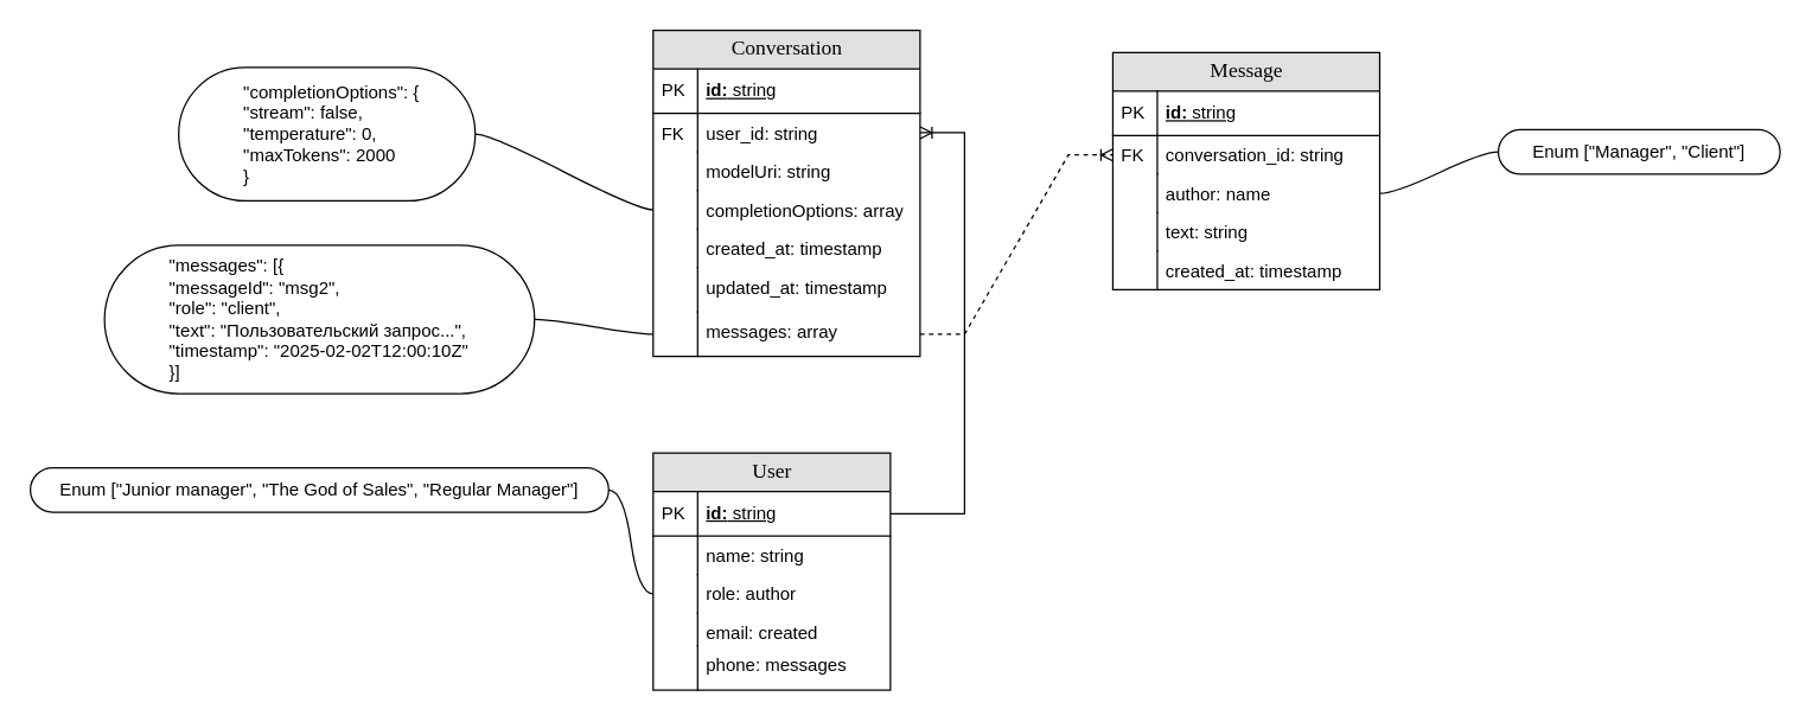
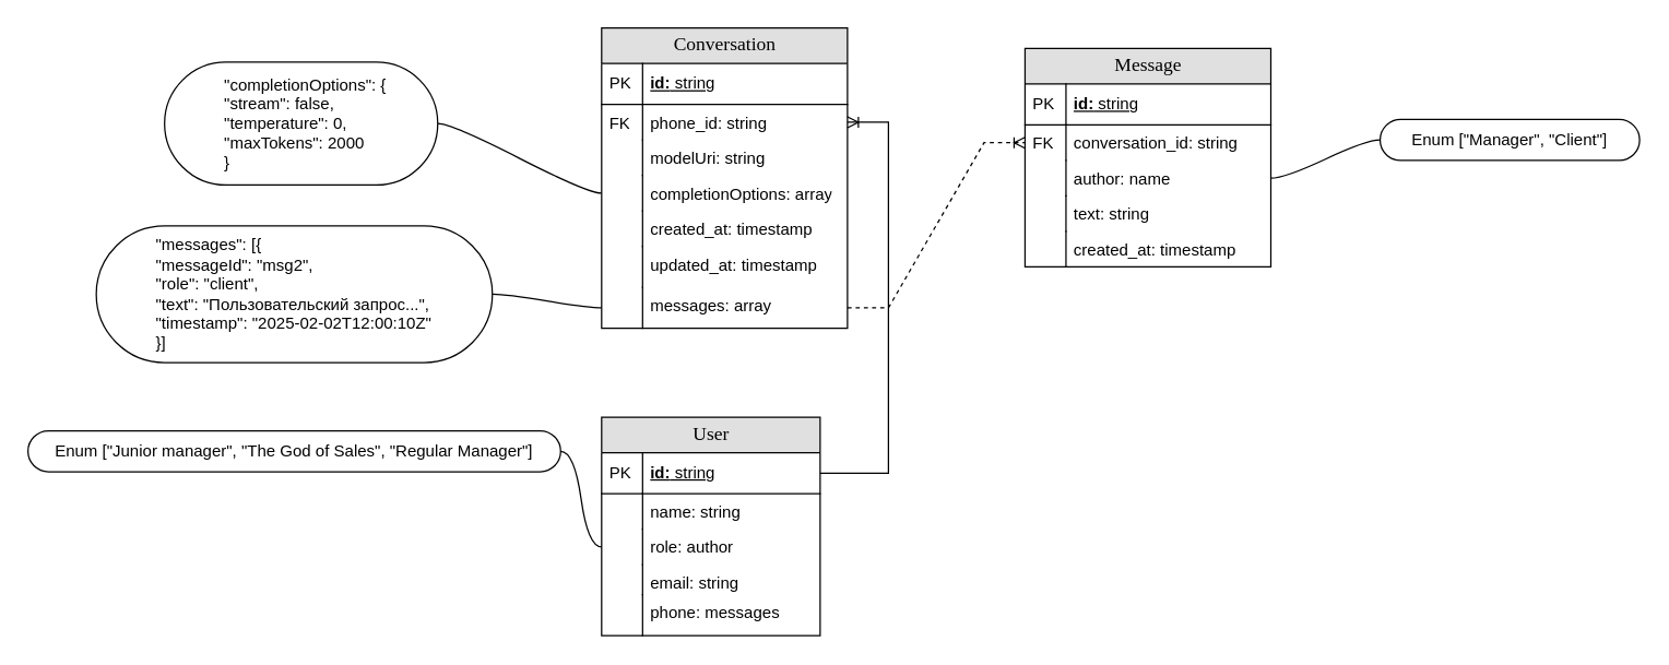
  <mxCell id="0" />
  <mxCell id="1" parent="0" />
  <mxCell id="2" value="Conversation" style="swimlane;html=1;fontStyle=0;childLayout=stackLayout;horizontal=1;startSize=26;fillColor=#e0e0e0;horizontalStack=0;resizeParent=1;resizeLast=0;collapsible=1;marginBottom=0;swimlaneFillColor=#ffffff;align=center;rounded=0;shadow=0;comic=0;labelBackgroundColor=none;strokeWidth=1;fontFamily=Verdana;fontSize=14" parent="1" vertex="1"><mxGeometry x="440" y="20" width="180" height="220" as="geometry" /></mxCell>
  <mxCell id="3" value="id:&lt;span style=&quot;font-weight: normal;&quot;&gt; string&lt;/span&gt;" style="shape=partialRectangle;top=0;left=0;right=0;bottom=1;html=1;align=left;verticalAlign=middle;fillColor=none;spacingLeft=34;spacingRight=4;whiteSpace=wrap;overflow=hidden;rotatable=0;points=[[0,0.5],[1,0.5]];portConstraint=eastwest;dropTarget=0;fontStyle=5;" parent="2" vertex="1"><mxGeometry y="26" width="180" height="30" as="geometry" /></mxCell>
  <mxCell id="4" value="PK" style="shape=partialRectangle;top=0;left=0;bottom=0;html=1;fillColor=none;align=left;verticalAlign=middle;spacingLeft=4;spacingRight=4;whiteSpace=wrap;overflow=hidden;rotatable=0;points=[];portConstraint=eastwest;part=1;" parent="3" vertex="1" connectable="0"><mxGeometry width="30" height="30" as="geometry" /></mxCell>
- <mxCell id="5" value="user_id: string" style="shape=partialRectangle;top=0;left=0;right=0;bottom=0;html=1;align=left;verticalAlign=top;fillColor=none;spacingLeft=34;spacingRight=4;whiteSpace=wrap;overflow=hidden;rotatable=0;points=[[0,0.5],[1,0.5]];portConstraint=eastwest;dropTarget=0;" parent="2" vertex="1"><mxGeometry y="56" width="180" height="26" as="geometry" /></mxCell>
+ <mxCell id="5" value="phone_id: string" style="shape=partialRectangle;top=0;left=0;right=0;bottom=0;html=1;align=left;verticalAlign=top;fillColor=none;spacingLeft=34;spacingRight=4;whiteSpace=wrap;overflow=hidden;rotatable=0;points=[[0,0.5],[1,0.5]];portConstraint=eastwest;dropTarget=0;" parent="2" vertex="1"><mxGeometry y="56" width="180" height="26" as="geometry" /></mxCell>
  <mxCell id="6" value="FK" style="shape=partialRectangle;top=0;left=0;bottom=0;html=1;fillColor=none;align=left;verticalAlign=top;spacingLeft=4;spacingRight=4;whiteSpace=wrap;overflow=hidden;rotatable=0;points=[];portConstraint=eastwest;part=1;" parent="5" vertex="1" connectable="0"><mxGeometry width="30" height="26" as="geometry" /></mxCell>
  <mxCell id="7" value="modelUri: string" style="shape=partialRectangle;top=0;left=0;right=0;bottom=0;html=1;align=left;verticalAlign=top;fillColor=none;spacingLeft=34;spacingRight=4;whiteSpace=wrap;overflow=hidden;rotatable=0;points=[[0,0.5],[1,0.5]];portConstraint=eastwest;dropTarget=0;" parent="2" vertex="1"><mxGeometry y="82" width="180" height="26" as="geometry" /></mxCell>
  <mxCell id="8" value="" style="shape=partialRectangle;top=0;left=0;bottom=0;html=1;fillColor=none;align=left;verticalAlign=top;spacingLeft=4;spacingRight=4;whiteSpace=wrap;overflow=hidden;rotatable=0;points=[];portConstraint=eastwest;part=1;" parent="7" vertex="1" connectable="0"><mxGeometry width="30" height="26" as="geometry" /></mxCell>
  <mxCell id="9" value="completionOptions: array" style="shape=partialRectangle;top=0;left=0;right=0;bottom=0;html=1;align=left;verticalAlign=top;fillColor=none;spacingLeft=34;spacingRight=4;whiteSpace=wrap;overflow=hidden;rotatable=0;points=[[0,0.5],[1,0.5]];portConstraint=eastwest;dropTarget=0;" parent="2" vertex="1"><mxGeometry y="108" width="180" height="26" as="geometry" /></mxCell>
  <mxCell id="10" value="" style="shape=partialRectangle;top=0;left=0;bottom=0;html=1;fillColor=none;align=left;verticalAlign=top;spacingLeft=4;spacingRight=4;whiteSpace=wrap;overflow=hidden;rotatable=0;points=[];portConstraint=eastwest;part=1;" parent="9" vertex="1" connectable="0"><mxGeometry width="30" height="26" as="geometry" /></mxCell>
  <mxCell id="11" value="created_at: timestamp" style="shape=partialRectangle;top=0;left=0;right=0;bottom=0;html=1;align=left;verticalAlign=top;fillColor=none;spacingLeft=34;spacingRight=4;whiteSpace=wrap;overflow=hidden;rotatable=0;points=[[0,0.5],[1,0.5]];portConstraint=eastwest;dropTarget=0;" vertex="1" parent="2"><mxGeometry y="134" width="180" height="26" as="geometry" /></mxCell>
  <mxCell id="12" value="" style="shape=partialRectangle;top=0;left=0;bottom=0;html=1;fillColor=none;align=left;verticalAlign=top;spacingLeft=4;spacingRight=4;whiteSpace=wrap;overflow=hidden;rotatable=0;points=[];portConstraint=eastwest;part=1;" vertex="1" connectable="0" parent="11"><mxGeometry width="30" height="26" as="geometry" /></mxCell>
  <mxCell id="13" value="updated_at: timestamp" style="shape=partialRectangle;top=0;left=0;right=0;bottom=0;html=1;align=left;verticalAlign=top;fillColor=none;spacingLeft=34;spacingRight=4;whiteSpace=wrap;overflow=hidden;rotatable=0;points=[[0,0.5],[1,0.5]];portConstraint=eastwest;dropTarget=0;" vertex="1" parent="2"><mxGeometry y="160" width="180" height="30" as="geometry" /></mxCell>
  <mxCell id="14" value="" style="shape=partialRectangle;top=0;left=0;bottom=0;html=1;fillColor=none;align=left;verticalAlign=top;spacingLeft=4;spacingRight=4;whiteSpace=wrap;overflow=hidden;rotatable=0;points=[];portConstraint=eastwest;part=1;" vertex="1" connectable="0" parent="13"><mxGeometry width="30" height="30.0" as="geometry" /></mxCell>
  <mxCell id="15" value="messages: array" style="shape=partialRectangle;top=0;left=0;right=0;bottom=0;html=1;align=left;verticalAlign=top;fillColor=none;spacingLeft=34;spacingRight=4;whiteSpace=wrap;overflow=hidden;rotatable=0;points=[[0,0.5],[1,0.5]];portConstraint=eastwest;dropTarget=0;" vertex="1" parent="2"><mxGeometry y="190" width="180" height="30" as="geometry" /></mxCell>
  <mxCell id="16" value="" style="shape=partialRectangle;top=0;left=0;bottom=0;html=1;fillColor=none;align=left;verticalAlign=top;spacingLeft=4;spacingRight=4;whiteSpace=wrap;overflow=hidden;rotatable=0;points=[];portConstraint=eastwest;part=1;" vertex="1" connectable="0" parent="15"><mxGeometry width="30" height="30.0" as="geometry" /></mxCell>
  <mxCell id="17" value="Message" style="swimlane;html=1;fontStyle=0;childLayout=stackLayout;horizontal=1;startSize=26;fillColor=#e0e0e0;horizontalStack=0;resizeParent=1;resizeLast=0;collapsible=1;marginBottom=0;swimlaneFillColor=#ffffff;align=center;rounded=0;shadow=0;comic=0;labelBackgroundColor=none;strokeWidth=1;fontFamily=Verdana;fontSize=14" vertex="1" parent="1"><mxGeometry x="750" y="35" width="180" height="160" as="geometry" /></mxCell>
  <mxCell id="18" value="id:&lt;span style=&quot;font-weight: normal;&quot;&gt; string&lt;/span&gt;" style="shape=partialRectangle;top=0;left=0;right=0;bottom=1;html=1;align=left;verticalAlign=middle;fillColor=none;spacingLeft=34;spacingRight=4;whiteSpace=wrap;overflow=hidden;rotatable=0;points=[[0,0.5],[1,0.5]];portConstraint=eastwest;dropTarget=0;fontStyle=5;" vertex="1" parent="17"><mxGeometry y="26" width="180" height="30" as="geometry" /></mxCell>
  <mxCell id="19" value="PK" style="shape=partialRectangle;top=0;left=0;bottom=0;html=1;fillColor=none;align=left;verticalAlign=middle;spacingLeft=4;spacingRight=4;whiteSpace=wrap;overflow=hidden;rotatable=0;points=[];portConstraint=eastwest;part=1;" vertex="1" connectable="0" parent="18"><mxGeometry width="30" height="30" as="geometry" /></mxCell>
  <mxCell id="20" value="conversation_id: string" style="shape=partialRectangle;top=0;left=0;right=0;bottom=0;html=1;align=left;verticalAlign=top;fillColor=none;spacingLeft=34;spacingRight=4;whiteSpace=wrap;overflow=hidden;rotatable=0;points=[[0,0.5],[1,0.5]];portConstraint=eastwest;dropTarget=0;" vertex="1" parent="17"><mxGeometry y="56" width="180" height="26" as="geometry" /></mxCell>
  <mxCell id="21" value="FK" style="shape=partialRectangle;top=0;left=0;bottom=0;html=1;fillColor=none;align=left;verticalAlign=top;spacingLeft=4;spacingRight=4;whiteSpace=wrap;overflow=hidden;rotatable=0;points=[];portConstraint=eastwest;part=1;" vertex="1" connectable="0" parent="20"><mxGeometry width="30" height="26" as="geometry" /></mxCell>
  <mxCell id="22" value="author: name" style="shape=partialRectangle;top=0;left=0;right=0;bottom=0;html=1;align=left;verticalAlign=top;fillColor=none;spacingLeft=34;spacingRight=4;whiteSpace=wrap;overflow=hidden;rotatable=0;points=[[0,0.5],[1,0.5]];portConstraint=eastwest;dropTarget=0;" vertex="1" parent="17"><mxGeometry y="82" width="180" height="26" as="geometry" /></mxCell>
  <mxCell id="23" value="" style="shape=partialRectangle;top=0;left=0;bottom=0;html=1;fillColor=none;align=left;verticalAlign=top;spacingLeft=4;spacingRight=4;whiteSpace=wrap;overflow=hidden;rotatable=0;points=[];portConstraint=eastwest;part=1;" vertex="1" connectable="0" parent="22"><mxGeometry width="30" height="26" as="geometry" /></mxCell>
  <mxCell id="24" value="text: string" style="shape=partialRectangle;top=0;left=0;right=0;bottom=0;html=1;align=left;verticalAlign=top;fillColor=none;spacingLeft=34;spacingRight=4;whiteSpace=wrap;overflow=hidden;rotatable=0;points=[[0,0.5],[1,0.5]];portConstraint=eastwest;dropTarget=0;" vertex="1" parent="17"><mxGeometry y="108" width="180" height="26" as="geometry" /></mxCell>
  <mxCell id="25" value="" style="shape=partialRectangle;top=0;left=0;bottom=0;html=1;fillColor=none;align=left;verticalAlign=top;spacingLeft=4;spacingRight=4;whiteSpace=wrap;overflow=hidden;rotatable=0;points=[];portConstraint=eastwest;part=1;" vertex="1" connectable="0" parent="24"><mxGeometry width="30" height="26" as="geometry" /></mxCell>
  <mxCell id="26" value="created_at: timestamp" style="shape=partialRectangle;top=0;left=0;right=0;bottom=0;html=1;align=left;verticalAlign=top;fillColor=none;spacingLeft=34;spacingRight=4;whiteSpace=wrap;overflow=hidden;rotatable=0;points=[[0,0.5],[1,0.5]];portConstraint=eastwest;dropTarget=0;" vertex="1" parent="17"><mxGeometry y="134" width="180" height="26" as="geometry" /></mxCell>
  <mxCell id="27" value="" style="shape=partialRectangle;top=0;left=0;bottom=0;html=1;fillColor=none;align=left;verticalAlign=top;spacingLeft=4;spacingRight=4;whiteSpace=wrap;overflow=hidden;rotatable=0;points=[];portConstraint=eastwest;part=1;" vertex="1" connectable="0" parent="26"><mxGeometry width="30" height="26" as="geometry" /></mxCell>
  <mxCell id="28" value="" style="edgeStyle=entityRelationEdgeStyle;fontSize=12;html=1;endArrow=ERoneToMany;rounded=0;dashed=1;" edge="1" parent="1" source="15" target="20"><mxGeometry width="100" height="100" relative="1" as="geometry"><mxPoint x="580" y="225" as="sourcePoint" /><mxPoint x="680" y="125" as="targetPoint" /></mxGeometry></mxCell>
  <mxCell id="29" value="User" style="swimlane;html=1;fontStyle=0;childLayout=stackLayout;horizontal=1;startSize=26;fillColor=#e0e0e0;horizontalStack=0;resizeParent=1;resizeLast=0;collapsible=1;marginBottom=0;swimlaneFillColor=#ffffff;align=center;rounded=0;shadow=0;comic=0;labelBackgroundColor=none;strokeWidth=1;fontFamily=Verdana;fontSize=14" vertex="1" parent="1"><mxGeometry x="440" y="305" width="160" height="160" as="geometry" /></mxCell>
  <mxCell id="30" value="id:&lt;span style=&quot;font-weight: normal;&quot;&gt; string&lt;/span&gt;" style="shape=partialRectangle;top=0;left=0;right=0;bottom=1;html=1;align=left;verticalAlign=middle;fillColor=none;spacingLeft=34;spacingRight=4;whiteSpace=wrap;overflow=hidden;rotatable=0;points=[[0,0.5],[1,0.5]];portConstraint=eastwest;dropTarget=0;fontStyle=5;" vertex="1" parent="29"><mxGeometry y="26" width="160" height="30" as="geometry" /></mxCell>
  <mxCell id="31" value="PK" style="shape=partialRectangle;top=0;left=0;bottom=0;html=1;fillColor=none;align=left;verticalAlign=middle;spacingLeft=4;spacingRight=4;whiteSpace=wrap;overflow=hidden;rotatable=0;points=[];portConstraint=eastwest;part=1;" vertex="1" connectable="0" parent="30"><mxGeometry width="30" height="30" as="geometry" /></mxCell>
  <mxCell id="32" value="name: string" style="shape=partialRectangle;top=0;left=0;right=0;bottom=0;html=1;align=left;verticalAlign=top;fillColor=none;spacingLeft=34;spacingRight=4;whiteSpace=wrap;overflow=hidden;rotatable=0;points=[[0,0.5],[1,0.5]];portConstraint=eastwest;dropTarget=0;" vertex="1" parent="29"><mxGeometry y="56" width="160" height="26" as="geometry" /></mxCell>
  <mxCell id="33" value="" style="shape=partialRectangle;top=0;left=0;bottom=0;html=1;fillColor=none;align=left;verticalAlign=top;spacingLeft=4;spacingRight=4;whiteSpace=wrap;overflow=hidden;rotatable=0;points=[];portConstraint=eastwest;part=1;" vertex="1" connectable="0" parent="32"><mxGeometry width="30" height="26" as="geometry" /></mxCell>
  <mxCell id="34" value="role: author" style="shape=partialRectangle;top=0;left=0;right=0;bottom=0;html=1;align=left;verticalAlign=top;fillColor=none;spacingLeft=34;spacingRight=4;whiteSpace=wrap;overflow=hidden;rotatable=0;points=[[0,0.5],[1,0.5]];portConstraint=eastwest;dropTarget=0;" vertex="1" parent="29"><mxGeometry y="82" width="160" height="26" as="geometry" /></mxCell>
  <mxCell id="35" value="" style="shape=partialRectangle;top=0;left=0;bottom=0;html=1;fillColor=none;align=left;verticalAlign=top;spacingLeft=4;spacingRight=4;whiteSpace=wrap;overflow=hidden;rotatable=0;points=[];portConstraint=eastwest;part=1;" vertex="1" connectable="0" parent="34"><mxGeometry width="30" height="26" as="geometry" /></mxCell>
- <mxCell id="36" value="email: created" style="shape=partialRectangle;top=0;left=0;right=0;bottom=0;html=1;align=left;verticalAlign=top;fillColor=none;spacingLeft=34;spacingRight=4;whiteSpace=wrap;overflow=hidden;rotatable=0;points=[[0,0.5],[1,0.5]];portConstraint=eastwest;dropTarget=0;" vertex="1" parent="29"><mxGeometry y="108" width="160" height="22" as="geometry" /></mxCell>
+ <mxCell id="36" value="email: string" style="shape=partialRectangle;top=0;left=0;right=0;bottom=0;html=1;align=left;verticalAlign=top;fillColor=none;spacingLeft=34;spacingRight=4;whiteSpace=wrap;overflow=hidden;rotatable=0;points=[[0,0.5],[1,0.5]];portConstraint=eastwest;dropTarget=0;" vertex="1" parent="29"><mxGeometry y="108" width="160" height="22" as="geometry" /></mxCell>
  <mxCell id="37" value="" style="shape=partialRectangle;top=0;left=0;bottom=0;html=1;fillColor=none;align=left;verticalAlign=top;spacingLeft=4;spacingRight=4;whiteSpace=wrap;overflow=hidden;rotatable=0;points=[];portConstraint=eastwest;part=1;" vertex="1" connectable="0" parent="36"><mxGeometry width="30" height="22" as="geometry" /></mxCell>
  <mxCell id="38" value="phone: messages" style="shape=partialRectangle;top=0;left=0;right=0;bottom=0;html=1;align=left;verticalAlign=top;fillColor=none;spacingLeft=34;spacingRight=4;whiteSpace=wrap;overflow=hidden;rotatable=0;points=[[0,0.5],[1,0.5]];portConstraint=eastwest;dropTarget=0;" vertex="1" parent="29"><mxGeometry y="130" width="160" height="30" as="geometry" /></mxCell>
  <mxCell id="39" value="" style="shape=partialRectangle;top=0;left=0;bottom=0;html=1;fillColor=none;align=left;verticalAlign=top;spacingLeft=4;spacingRight=4;whiteSpace=wrap;overflow=hidden;rotatable=0;points=[];portConstraint=eastwest;part=1;" vertex="1" connectable="0" parent="38"><mxGeometry width="30" height="30" as="geometry" /></mxCell>
  <mxCell id="40" value="" style="edgeStyle=entityRelationEdgeStyle;fontSize=12;html=1;endArrow=ERoneToMany;rounded=0;" edge="1" parent="1" source="30" target="5"><mxGeometry width="100" height="100" relative="1" as="geometry"><mxPoint x="580" y="345" as="sourcePoint" /><mxPoint x="610" y="95" as="targetPoint" /><Array as="points"><mxPoint x="550" y="365" /><mxPoint x="540" y="295" /><mxPoint x="490" y="335" /><mxPoint x="530" y="335" /><mxPoint x="570" y="315" /><mxPoint x="690" y="315" /><mxPoint x="680" y="405" /><mxPoint x="520" y="225" /><mxPoint x="620" y="335" /><mxPoint x="510" y="315" /></Array></mxGeometry></mxCell>
  <mxCell id="41" value="Enum [&quot;Junior manager&quot;, &quot;&lt;span style=&quot;white-space-collapse: preserve;&quot;&gt;The &lt;/span&gt;&lt;span style=&quot;white-space-collapse: preserve;&quot; data-src-align=&quot;0:3&quot; class=&quot;EzKURWReUAB5oZgtQNkl&quot;&gt;God&lt;/span&gt;&lt;span style=&quot;white-space-collapse: preserve;&quot;&gt; of &lt;/span&gt;&lt;span style=&quot;white-space-collapse: preserve;&quot; data-src-align=&quot;4:6&quot; class=&quot;EzKURWReUAB5oZgtQNkl&quot;&gt;Sales&lt;/span&gt;&quot;, &quot;Regular Manager&lt;span style=&quot;background-color: transparent; color: light-dark(rgb(0, 0, 0), rgb(255, 255, 255));&quot;&gt;&quot;]&lt;/span&gt;" style="whiteSpace=wrap;html=1;rounded=1;arcSize=50;align=center;verticalAlign=middle;strokeWidth=1;autosize=1;spacing=4;treeFolding=1;treeMoving=1;newEdgeStyle={&quot;edgeStyle&quot;:&quot;entityRelationEdgeStyle&quot;,&quot;startArrow&quot;:&quot;none&quot;,&quot;endArrow&quot;:&quot;none&quot;,&quot;segment&quot;:10,&quot;curved&quot;:1,&quot;sourcePerimeterSpacing&quot;:0,&quot;targetPerimeterSpacing&quot;:0};" vertex="1" parent="1"><mxGeometry x="20" y="315" width="390" height="30" as="geometry" /></mxCell>
  <mxCell id="42" value="" style="edgeStyle=entityRelationEdgeStyle;startArrow=none;endArrow=none;segment=10;curved=1;sourcePerimeterSpacing=0;targetPerimeterSpacing=0;rounded=0;" edge="1" target="41" parent="1" source="34"><mxGeometry relative="1" as="geometry"><mxPoint x="250" y="265" as="sourcePoint" /></mxGeometry></mxCell>
  <mxCell id="43" value="&lt;blockquote style=&quot;margin: 0 0 0 40px; border: none; padding: 0px;&quot;&gt;&lt;span class=&quot;hljs-attr&quot;&gt;&quot;messages&quot;&lt;/span&gt;&lt;span class=&quot;hljs-punctuation&quot;&gt;:&lt;/span&gt; &lt;span class=&quot;hljs-punctuation&quot;&gt;[&lt;span style=&quot;background-color: transparent; color: light-dark(rgb(0, 0, 0), rgb(255, 255, 255));&quot;&gt;{&lt;/span&gt;&lt;/span&gt;&lt;/blockquote&gt;&lt;blockquote style=&quot;margin: 0 0 0 40px; border: none; padding: 0px;&quot;&gt;&lt;span class=&quot;hljs-punctuation&quot;&gt;&lt;span style=&quot;background-color: transparent; color: light-dark(rgb(0, 0, 0), rgb(255, 255, 255));&quot; class=&quot;hljs-attr&quot;&gt;&quot;messageId&quot;&lt;/span&gt;&lt;span style=&quot;background-color: transparent; color: light-dark(rgb(0, 0, 0), rgb(255, 255, 255));&quot; class=&quot;hljs-punctuation&quot;&gt;:&lt;/span&gt;&lt;span style=&quot;background-color: transparent; color: light-dark(rgb(0, 0, 0), rgb(255, 255, 255));&quot;&gt; &lt;/span&gt;&lt;span style=&quot;background-color: transparent; color: light-dark(rgb(0, 0, 0), rgb(255, 255, 255));&quot; class=&quot;hljs-string&quot;&gt;&quot;msg2&quot;&lt;/span&gt;&lt;span style=&quot;background-color: transparent; color: light-dark(rgb(0, 0, 0), rgb(255, 255, 255));&quot; class=&quot;hljs-punctuation&quot;&gt;,&lt;/span&gt;&lt;br&gt;&lt;/span&gt;&lt;span class=&quot;hljs-attr&quot;&gt;&quot;role&quot;&lt;/span&gt;&lt;span class=&quot;hljs-punctuation&quot;&gt;:&lt;/span&gt; &lt;span class=&quot;hljs-string&quot;&gt;&quot;client&quot;&lt;/span&gt;&lt;span class=&quot;hljs-punctuation&quot;&gt;,&lt;br&gt;&lt;/span&gt;&lt;span class=&quot;hljs-attr&quot;&gt;&quot;text&quot;&lt;/span&gt;&lt;span class=&quot;hljs-punctuation&quot;&gt;:&lt;/span&gt; &lt;span class=&quot;hljs-string&quot;&gt;&quot;Пользовательский запрос...&quot;&lt;/span&gt;&lt;span class=&quot;hljs-punctuation&quot;&gt;,&lt;br&gt;&lt;/span&gt;&lt;span class=&quot;hljs-attr&quot;&gt;&quot;timestamp&quot;&lt;/span&gt;&lt;span class=&quot;hljs-punctuation&quot;&gt;:&lt;/span&gt; &lt;span class=&quot;hljs-string&quot;&gt;&quot;2025-02-02T12:00:10Z&quot;&lt;br&gt;&lt;/span&gt;&lt;span class=&quot;hljs-punctuation&quot;&gt;}]&lt;/span&gt;&lt;/blockquote&gt;                            " style="whiteSpace=wrap;html=1;rounded=1;arcSize=50;align=left;verticalAlign=middle;strokeWidth=1;autosize=1;spacing=4;treeFolding=1;treeMoving=1;newEdgeStyle={&quot;edgeStyle&quot;:&quot;entityRelationEdgeStyle&quot;,&quot;startArrow&quot;:&quot;none&quot;,&quot;endArrow&quot;:&quot;none&quot;,&quot;segment&quot;:10,&quot;curved&quot;:1,&quot;sourcePerimeterSpacing&quot;:0,&quot;targetPerimeterSpacing&quot;:0};" vertex="1" parent="1"><mxGeometry x="70" y="165" width="290" height="100" as="geometry" /></mxCell>
  <mxCell id="44" value="" style="edgeStyle=entityRelationEdgeStyle;startArrow=none;endArrow=none;segment=10;curved=1;sourcePerimeterSpacing=0;targetPerimeterSpacing=0;rounded=0;" edge="1" target="43" parent="1" source="15"><mxGeometry relative="1" as="geometry"><mxPoint x="370" y="195" as="sourcePoint" /><Array as="points"><mxPoint x="470" y="235" /></Array></mxGeometry></mxCell>
  <mxCell id="45" style="edgeStyle=entityRelationEdgeStyle;rounded=0;orthogonalLoop=1;jettySize=auto;html=1;startArrow=none;endArrow=none;segment=10;curved=1;sourcePerimeterSpacing=0;targetPerimeterSpacing=0;" edge="1" parent="1" source="46" target="9"><mxGeometry relative="1" as="geometry" /></mxCell>
  <mxCell id="46" value="&lt;blockquote style=&quot;margin: 0 0 0 40px; border: none; padding: 0px;&quot;&gt;&lt;span class=&quot;hljs-attr&quot;&gt;&quot;completionOptions&quot;&lt;/span&gt;&lt;span class=&quot;hljs-punctuation&quot;&gt;:&lt;/span&gt; &lt;span class=&quot;hljs-punctuation&quot;&gt;{&lt;br&gt;&lt;/span&gt;&lt;span class=&quot;hljs-attr&quot;&gt;&quot;stream&quot;&lt;/span&gt;&lt;span class=&quot;hljs-punctuation&quot;&gt;:&lt;/span&gt; &lt;span class=&quot;hljs-literal&quot;&gt;false&lt;/span&gt;&lt;span class=&quot;hljs-punctuation&quot;&gt;,&lt;br&gt;&lt;/span&gt;&lt;span class=&quot;hljs-attr&quot;&gt;&quot;temperature&quot;&lt;/span&gt;&lt;span class=&quot;hljs-punctuation&quot;&gt;:&lt;/span&gt; &lt;span class=&quot;hljs-number&quot;&gt;0&lt;/span&gt;&lt;span class=&quot;hljs-punctuation&quot;&gt;,&lt;br&gt;&lt;/span&gt;&lt;span class=&quot;hljs-attr&quot;&gt;&quot;maxTokens&quot;&lt;/span&gt;&lt;span class=&quot;hljs-punctuation&quot;&gt;:&lt;/span&gt; &lt;span class=&quot;hljs-number&quot;&gt;2000&lt;br&gt;&lt;/span&gt;&lt;span class=&quot;hljs-punctuation&quot;&gt;}&lt;/span&gt;&lt;/blockquote&gt;              " style="whiteSpace=wrap;html=1;rounded=1;arcSize=50;align=left;verticalAlign=middle;strokeWidth=1;autosize=1;spacing=4;treeFolding=1;treeMoving=1;newEdgeStyle={&quot;edgeStyle&quot;:&quot;entityRelationEdgeStyle&quot;,&quot;startArrow&quot;:&quot;none&quot;,&quot;endArrow&quot;:&quot;none&quot;,&quot;segment&quot;:10,&quot;curved&quot;:1,&quot;sourcePerimeterSpacing&quot;:0,&quot;targetPerimeterSpacing&quot;:0};" vertex="1" parent="1"><mxGeometry x="120" y="45" width="200" height="90" as="geometry" /></mxCell>
  <mxCell id="47" style="edgeStyle=entityRelationEdgeStyle;rounded=0;orthogonalLoop=1;jettySize=auto;html=1;startArrow=none;endArrow=none;segment=10;curved=1;sourcePerimeterSpacing=0;targetPerimeterSpacing=0;" edge="1" parent="1" source="48" target="22"><mxGeometry relative="1" as="geometry" /></mxCell>
  <mxCell id="48" value="Enum [&quot;Manager&quot;, &quot;Client&quot;]" style="whiteSpace=wrap;html=1;rounded=1;arcSize=50;align=center;verticalAlign=middle;strokeWidth=1;autosize=1;spacing=4;treeFolding=1;treeMoving=1;newEdgeStyle={&quot;edgeStyle&quot;:&quot;entityRelationEdgeStyle&quot;,&quot;startArrow&quot;:&quot;none&quot;,&quot;endArrow&quot;:&quot;none&quot;,&quot;segment&quot;:10,&quot;curved&quot;:1,&quot;sourcePerimeterSpacing&quot;:0,&quot;targetPerimeterSpacing&quot;:0};" vertex="1" parent="1"><mxGeometry x="1010" y="87" width="190" height="30" as="geometry" /></mxCell>
